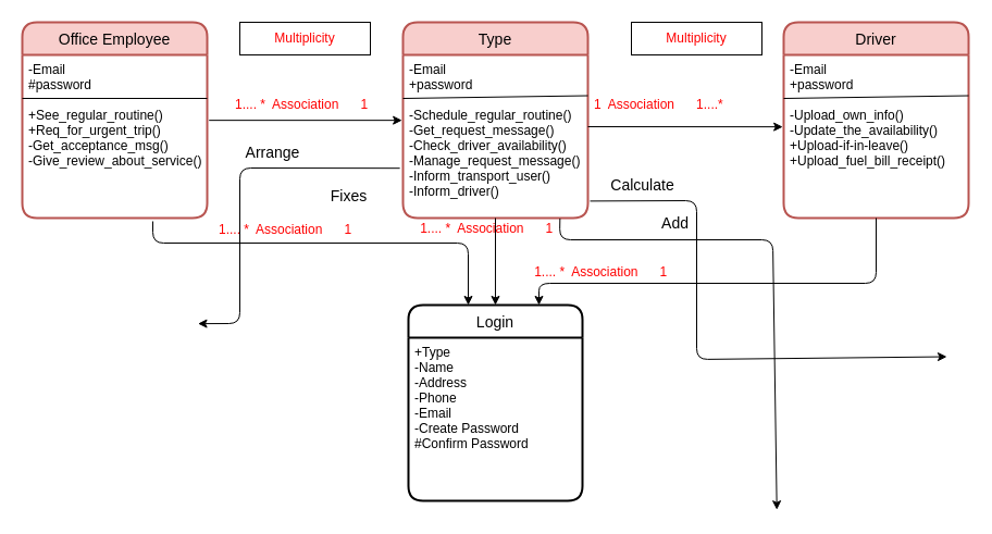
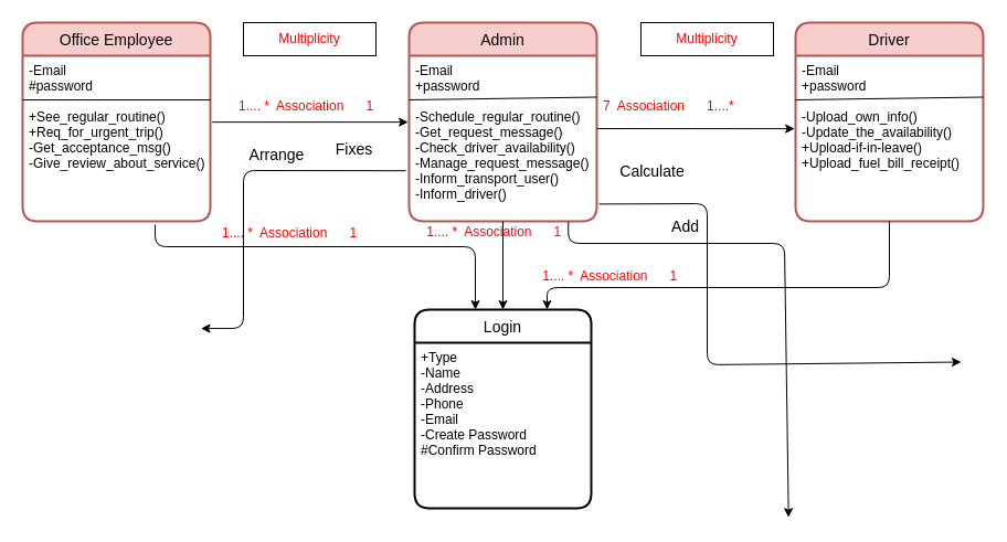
  <mxCell id="0" />
  <mxCell id="1" parent="0" />
  <mxCell id="2" value="Office Employee" style="swimlane;childLayout=stackLayout;horizontal=1;startSize=30;horizontalStack=0;rounded=1;fontSize=14;fontStyle=0;strokeWidth=2;resizeParent=0;resizeLast=1;shadow=0;dashed=0;align=center;gradientDirection=radial;fillColor=#f8cecc;strokeColor=#b85450;" parent="1" vertex="1"><mxGeometry x="20" y="20" width="170" height="180" as="geometry" /></mxCell>
  <mxCell id="3" value="" style="endArrow=none;html=1;rounded=0;fontColor=#FF0000;" parent="2" edge="1"><mxGeometry relative="1" as="geometry"><mxPoint y="70" as="sourcePoint" /><mxPoint x="170" y="70" as="targetPoint" /></mxGeometry></mxCell>
  <mxCell id="4" value="-Email&#10;#password&#10;&#10;+See_regular_routine()&#10;+Req_for_urgent_trip()&#10;-Get_acceptance_msg()&#10;-Give_review_about_service()" style="align=left;strokeColor=none;fillColor=none;spacingLeft=4;fontSize=12;verticalAlign=top;resizable=0;rotatable=0;part=1;" parent="2" vertex="1"><mxGeometry y="30" width="170" height="150" as="geometry" /></mxCell>
- <mxCell id="5" value="Type" style="swimlane;childLayout=stackLayout;horizontal=1;startSize=30;horizontalStack=0;rounded=1;fontSize=14;fontStyle=0;strokeWidth=2;resizeParent=0;resizeLast=1;shadow=0;dashed=0;align=center;gradientDirection=radial;fillColor=#f8cecc;strokeColor=#b85450;" parent="1" vertex="1"><mxGeometry x="370" y="20" width="170" height="180" as="geometry" /></mxCell>
+ <mxCell id="5" value="Admin" style="swimlane;childLayout=stackLayout;horizontal=1;startSize=30;horizontalStack=0;rounded=1;fontSize=14;fontStyle=0;strokeWidth=2;resizeParent=0;resizeLast=1;shadow=0;dashed=0;align=center;gradientDirection=radial;fillColor=#f8cecc;strokeColor=#b85450;" parent="1" vertex="1"><mxGeometry x="370" y="20" width="170" height="180" as="geometry" /></mxCell>
  <mxCell id="6" value="" style="endArrow=none;html=1;rounded=0;fontColor=#FF0000;entryX=1;entryY=0.25;entryDx=0;entryDy=0;" parent="5" target="7" edge="1"><mxGeometry relative="1" as="geometry"><mxPoint y="70" as="sourcePoint" /><mxPoint x="160" y="70" as="targetPoint" /></mxGeometry></mxCell>
  <mxCell id="7" value="-Email&#10;+password&#10;&#10;-Schedule_regular_routine()&#10;-Get_request_message()&#10;-Check_driver_availability()&#10;-Manage_request_message()&#10;-Inform_transport_user()&#10;-Inform_driver()" style="align=left;strokeColor=none;fillColor=none;spacingLeft=4;fontSize=12;verticalAlign=top;resizable=0;rotatable=0;part=1;" parent="5" vertex="1"><mxGeometry y="30" width="170" height="150" as="geometry" /></mxCell>
  <mxCell id="8" value="Multiplicity" style="rounded=0;whiteSpace=wrap;html=1;fontColor=#FF0000;gradientDirection=radial;" parent="1" vertex="1"><mxGeometry x="220" y="20" width="120" height="30" as="geometry" /></mxCell>
  <mxCell id="9" value="Multiplicity" style="rounded=0;whiteSpace=wrap;html=1;fontColor=#FF0000;gradientDirection=radial;" parent="1" vertex="1"><mxGeometry x="580" y="20" width="120" height="30" as="geometry" /></mxCell>
  <mxCell id="10" value="Driver" style="swimlane;childLayout=stackLayout;horizontal=1;startSize=30;horizontalStack=0;rounded=1;fontSize=14;fontStyle=0;strokeWidth=2;resizeParent=0;resizeLast=1;shadow=0;dashed=0;align=center;gradientDirection=radial;fillColor=#f8cecc;strokeColor=#b85450;" parent="1" vertex="1"><mxGeometry x="720" y="20" width="170" height="180" as="geometry" /></mxCell>
  <mxCell id="11" value="" style="endArrow=none;html=1;rounded=0;fontColor=#FF0000;entryX=1;entryY=0.25;entryDx=0;entryDy=0;" parent="10" target="12" edge="1"><mxGeometry relative="1" as="geometry"><mxPoint y="70" as="sourcePoint" /><mxPoint x="160" y="70" as="targetPoint" /></mxGeometry></mxCell>
  <mxCell id="12" value="-Email&#10;+password&#10;&#10;-Upload_own_info()&#10;-Update_the_availability()&#10;+Upload-if-in-leave()&#10;+Upload_fuel_bill_receipt()&#10;" style="align=left;strokeColor=none;fillColor=none;spacingLeft=4;fontSize=12;verticalAlign=top;resizable=0;rotatable=0;part=1;" parent="10" vertex="1"><mxGeometry y="30" width="170" height="150" as="geometry" /></mxCell>
  <mxCell id="13" value="" style="endArrow=classic;html=1;fontColor=#FF0000;exitX=1.01;exitY=0.461;exitDx=0;exitDy=0;exitPerimeter=0;entryX=-0.005;entryY=0.461;entryDx=0;entryDy=0;entryPerimeter=0;" parent="1" edge="1"><mxGeometry width="50" height="50" relative="1" as="geometry"><mxPoint x="191.7" y="110.15" as="sourcePoint" /><mxPoint x="369.15" y="110.15" as="targetPoint" /></mxGeometry></mxCell>
  <mxCell id="14" value="1.... *  Association      1     " style="text;strokeColor=none;fillColor=none;align=left;verticalAlign=middle;spacingLeft=4;spacingRight=4;overflow=hidden;points=[[0,0.5],[1,0.5]];portConstraint=eastwest;rotatable=0;fontColor=#FF0000;" parent="1" vertex="1"><mxGeometry x="210" y="80" width="150" height="30" as="geometry" /></mxCell>
- <mxCell id="15" value="1  Association      1....*    " style="text;strokeColor=none;fillColor=none;align=left;verticalAlign=middle;spacingLeft=4;spacingRight=4;overflow=hidden;points=[[0,0.5],[1,0.5]];portConstraint=eastwest;rotatable=0;fontColor=#FF0000;" parent="1" vertex="1"><mxGeometry x="540" y="80" width="150" height="30" as="geometry" /></mxCell>
+ <mxCell id="15" value="7  Association      1....*    " style="text;strokeColor=none;fillColor=none;align=left;verticalAlign=middle;spacingLeft=4;spacingRight=4;overflow=hidden;points=[[0,0.5],[1,0.5]];portConstraint=eastwest;rotatable=0;fontColor=#FF0000;" parent="1" vertex="1"><mxGeometry x="540" y="80" width="150" height="30" as="geometry" /></mxCell>
  <mxCell id="16" value="" style="endArrow=classic;html=1;fontColor=#FF0000;entryX=-0.005;entryY=0.441;entryDx=0;entryDy=0;entryPerimeter=0;" parent="1" target="12" edge="1"><mxGeometry width="50" height="50" relative="1" as="geometry"><mxPoint x="540" y="116" as="sourcePoint" /><mxPoint x="690" y="90" as="targetPoint" /></mxGeometry></mxCell>
  <mxCell id="17" value="" style="endArrow=classic;html=1;fontColor=#FF0000;exitX=0.706;exitY=1;exitDx=0;exitDy=0;exitPerimeter=0;" parent="1" edge="1"><mxGeometry width="50" height="50" relative="1" as="geometry"><mxPoint x="140.02" y="203" as="sourcePoint" /><mxPoint x="430" y="280" as="targetPoint" /><Array as="points"><mxPoint x="140" y="223" /><mxPoint x="430" y="223" /></Array></mxGeometry></mxCell>
  <mxCell id="18" value="" style="endArrow=classic;html=1;exitX=0.5;exitY=1;exitDx=0;exitDy=0;entryX=0.441;entryY=0;entryDx=0;entryDy=0;entryPerimeter=0;" parent="1" source="7" edge="1"><mxGeometry width="50" height="50" relative="1" as="geometry"><mxPoint x="410" y="320" as="sourcePoint" /><mxPoint x="454.97" y="280" as="targetPoint" /></mxGeometry></mxCell>
  <mxCell id="19" value="" style="endArrow=classic;html=1;entryX=1.009;entryY=0.184;entryDx=0;entryDy=0;entryPerimeter=0;exitX=-0.017;exitY=0.868;exitDx=0;exitDy=0;exitPerimeter=0;" parent="1" edge="1"><mxGeometry width="50" height="50" relative="1" as="geometry"><mxPoint x="367.11" y="154.2" as="sourcePoint" /><mxPoint x="181.53" y="297.12" as="targetPoint" /><Array as="points"><mxPoint x="220" y="154" /><mxPoint x="220" y="297" /></Array></mxGeometry></mxCell>
  <mxCell id="20" value="" style="endArrow=classic;html=1;exitX=0.849;exitY=1.003;exitDx=0;exitDy=0;exitPerimeter=0;entryX=0.316;entryY=-0.01;entryDx=0;entryDy=0;entryPerimeter=0;" parent="1" source="7" edge="1"><mxGeometry width="50" height="50" relative="1" as="geometry"><mxPoint x="680" y="510" as="sourcePoint" /><mxPoint x="713.72" y="468.2" as="targetPoint" /><Array as="points"><mxPoint x="514" y="220" /><mxPoint x="710" y="220" /></Array></mxGeometry></mxCell>
  <mxCell id="21" value="" style="endArrow=classic;html=1;exitX=1.012;exitY=0.896;exitDx=0;exitDy=0;exitPerimeter=0;entryX=0;entryY=0.25;entryDx=0;entryDy=0;" parent="1" source="7" edge="1"><mxGeometry width="50" height="50" relative="1" as="geometry"><mxPoint x="540" y="250" as="sourcePoint" /><mxPoint x="870" y="327.5" as="targetPoint" /><Array as="points"><mxPoint x="640" y="184" /><mxPoint x="640" y="330" /></Array></mxGeometry></mxCell>
  <mxCell id="22" value="&lt;font style=&quot;font-size: 14px&quot;&gt;Arrange&lt;/font&gt;" style="text;html=1;align=center;verticalAlign=middle;resizable=0;points=[];autosize=1;strokeColor=none;fillColor=none;" parent="1" vertex="1"><mxGeometry x="215" y="130" width="70" height="20" as="geometry" /></mxCell>
- <mxCell id="23" value="&lt;font style=&quot;font-size: 14px&quot;&gt;Calculate&lt;/font&gt;" style="text;html=1;align=center;verticalAlign=middle;resizable=0;points=[];autosize=1;strokeColor=none;fillColor=none;" parent="1" vertex="1"><mxGeometry x="555" y="160" width="70" height="20" as="geometry" /></mxCell>
- <mxCell id="24" value="&lt;font style=&quot;font-size: 14px&quot;&gt;Fixes&lt;/font&gt;" style="text;html=1;align=center;verticalAlign=middle;resizable=0;points=[];autosize=1;strokeColor=none;fillColor=none;" parent="1" vertex="1"><mxGeometry x="295" y="170" width="50" height="20" as="geometry" /></mxCell>
+ <mxCell id="23" value="&lt;font style=&quot;font-size: 14px&quot;&gt;Calculate&lt;/font&gt;" style="text;html=1;align=center;verticalAlign=middle;resizable=0;points=[];autosize=1;strokeColor=none;fillColor=none;" parent="1" vertex="1"><mxGeometry x="555" y="145" width="70" height="20" as="geometry" /></mxCell>
+ <mxCell id="24" value="&lt;font style=&quot;font-size: 14px&quot;&gt;Fixes&lt;/font&gt;" style="text;html=1;align=center;verticalAlign=middle;resizable=0;points=[];autosize=1;strokeColor=none;fillColor=none;" parent="1" vertex="1"><mxGeometry x="295" y="125" width="50" height="20" as="geometry" /></mxCell>
  <mxCell id="25" value="&lt;font style=&quot;font-size: 14px&quot;&gt;Add&lt;/font&gt;" style="text;html=1;align=center;verticalAlign=middle;resizable=0;points=[];autosize=1;strokeColor=none;fillColor=none;" parent="1" vertex="1"><mxGeometry x="600" y="195" width="40" height="20" as="geometry" /></mxCell>
  <mxCell id="26" value="&lt;span style=&quot;color: rgba(0 , 0 , 0 , 0) ; font-family: monospace ; font-size: 0px&quot;&gt;%3CmxGraphModel%3E%3Croot%3E%3CmxCell%20id%3D%220%22%2F%3E%3CmxCell%20id%3D%221%22%20parent%3D%220%22%2F%3E%3CmxCell%20id%3D%222%22%20value%3D%221....%20*%C2%A0%20Association%C2%A0%20%C2%A0%20%C2%A0%201%C2%A0%20%C2%A0%20%C2%A0%22%20style%3D%22text%3BstrokeColor%3Dnone%3BfillColor%3Dnone%3Balign%3Dleft%3BverticalAlign%3Dmiddle%3BspacingLeft%3D4%3BspacingRight%3D4%3Boverflow%3Dhidden%3Bpoints%3D%5B%5B0%2C0.5%5D%2C%5B1%2C0.5%5D%5D%3BportConstraint%3Deastwest%3Brotatable%3D0%3BfontColor%3D%23FF0000%3B%22%20vertex%3D%221%22%20parent%3D%221%22%3E%3CmxGeometry%20x%3D%22230%22%20y%3D%22-660%22%20width%3D%22150%22%20height%3D%2230%22%20as%3D%22geometry%22%2F%3E%3C%2FmxCell%3E%3C%2Froot%3E%3C%2FmxGraphModel%3E&lt;/span&gt;" style="text;html=1;align=center;verticalAlign=middle;resizable=0;points=[];autosize=1;strokeColor=none;fillColor=none;" parent="1" vertex="1"><mxGeometry x="240" y="200" width="20" height="20" as="geometry" /></mxCell>
  <mxCell id="27" value="1.... *  Association      1     " style="text;strokeColor=none;fillColor=none;align=left;verticalAlign=middle;spacingLeft=4;spacingRight=4;overflow=hidden;points=[[0,0.5],[1,0.5]];portConstraint=eastwest;rotatable=0;fontColor=#FF0000;" parent="1" vertex="1"><mxGeometry x="195" y="195" width="150" height="30" as="geometry" /></mxCell>
  <mxCell id="28" value="&lt;span style=&quot;color: rgba(0 , 0 , 0 , 0) ; font-family: monospace ; font-size: 0px&quot;&gt;%3CmxGraphModel%3E%3Croot%3E%3CmxCell%20id%3D%220%22%2F%3E%3CmxCell%20id%3D%221%22%20parent%3D%220%22%2F%3E%3CmxCell%20id%3D%222%22%20value%3D%221....%20*%C2%A0%20Association%C2%A0%20%C2%A0%20%C2%A0%201%C2%A0%20%C2%A0%20%C2%A0%22%20style%3D%22text%3BstrokeColor%3Dnone%3BfillColor%3Dnone%3Balign%3Dleft%3BverticalAlign%3Dmiddle%3BspacingLeft%3D4%3BspacingRight%3D4%3Boverflow%3Dhidden%3Bpoints%3D%5B%5B0%2C0.5%5D%2C%5B1%2C0.5%5D%5D%3BportConstraint%3Deastwest%3Brotatable%3D0%3BfontColor%3D%23FF0000%3B%22%20vertex%3D%221%22%20parent%3D%221%22%3E%3CmxGeometry%20x%3D%22230%22%20y%3D%22-660%22%20width%3D%22150%22%20height%3D%2230%22%20as%3D%22geometry%22%2F%3E%3C%2FmxCell%3E%3C%2Froot%3E%3C%2FmxGraphModel%3E&lt;/span&gt;" style="text;html=1;align=center;verticalAlign=middle;resizable=0;points=[];autosize=1;strokeColor=none;fillColor=none;" parent="1" vertex="1"><mxGeometry x="580" y="240" width="20" height="20" as="geometry" /></mxCell>
  <mxCell id="29" value="&lt;span style=&quot;color: rgb(255 , 0 , 0) ; text-align: left&quot;&gt;1.... *&amp;nbsp; Association&amp;nbsp; &amp;nbsp; &amp;nbsp; 1&amp;nbsp; &amp;nbsp; &amp;nbsp;&lt;/span&gt;" style="text;html=1;align=center;verticalAlign=middle;resizable=0;points=[];autosize=1;strokeColor=none;fillColor=none;" parent="1" vertex="1"><mxGeometry x="485" y="240" width="150" height="20" as="geometry" /></mxCell>
  <mxCell id="30" value="&lt;span style=&quot;color: rgb(255 , 0 , 0) ; text-align: left&quot;&gt;1.... *&amp;nbsp; Association&amp;nbsp; &amp;nbsp; &amp;nbsp; 1&amp;nbsp; &amp;nbsp; &amp;nbsp;&lt;/span&gt;" style="text;html=1;align=center;verticalAlign=middle;resizable=0;points=[];autosize=1;strokeColor=none;fillColor=none;" parent="1" vertex="1"><mxGeometry x="380" y="200" width="150" height="20" as="geometry" /></mxCell>
  <mxCell id="31" value="Login" style="swimlane;childLayout=stackLayout;horizontal=1;startSize=30;horizontalStack=0;rounded=1;fontSize=14;fontStyle=0;strokeWidth=2;resizeParent=0;resizeLast=1;shadow=0;dashed=0;align=center;" vertex="1" parent="1"><mxGeometry x="375" y="280" width="160" height="180" as="geometry" /></mxCell>
  <mxCell id="32" value="+Type&#10;-Name&#10;-Address&#10;-Phone&#10;-Email&#10;-Create Password&#10;#Confirm Password" style="align=left;strokeColor=none;fillColor=none;spacingLeft=4;fontSize=12;verticalAlign=top;resizable=0;rotatable=0;part=1;" vertex="1" parent="31"><mxGeometry y="30" width="160" height="150" as="geometry" /></mxCell>
  <mxCell id="33" value="" style="endArrow=classic;html=1;exitX=0.5;exitY=1;exitDx=0;exitDy=0;entryX=0.75;entryY=0;entryDx=0;entryDy=0;" edge="1" parent="1" source="12" target="31"><mxGeometry width="50" height="50" relative="1" as="geometry"><mxPoint x="500" y="290" as="sourcePoint" /><mxPoint x="550" y="240" as="targetPoint" /><Array as="points"><mxPoint x="805" y="260" /><mxPoint x="495" y="260" /></Array></mxGeometry></mxCell>
